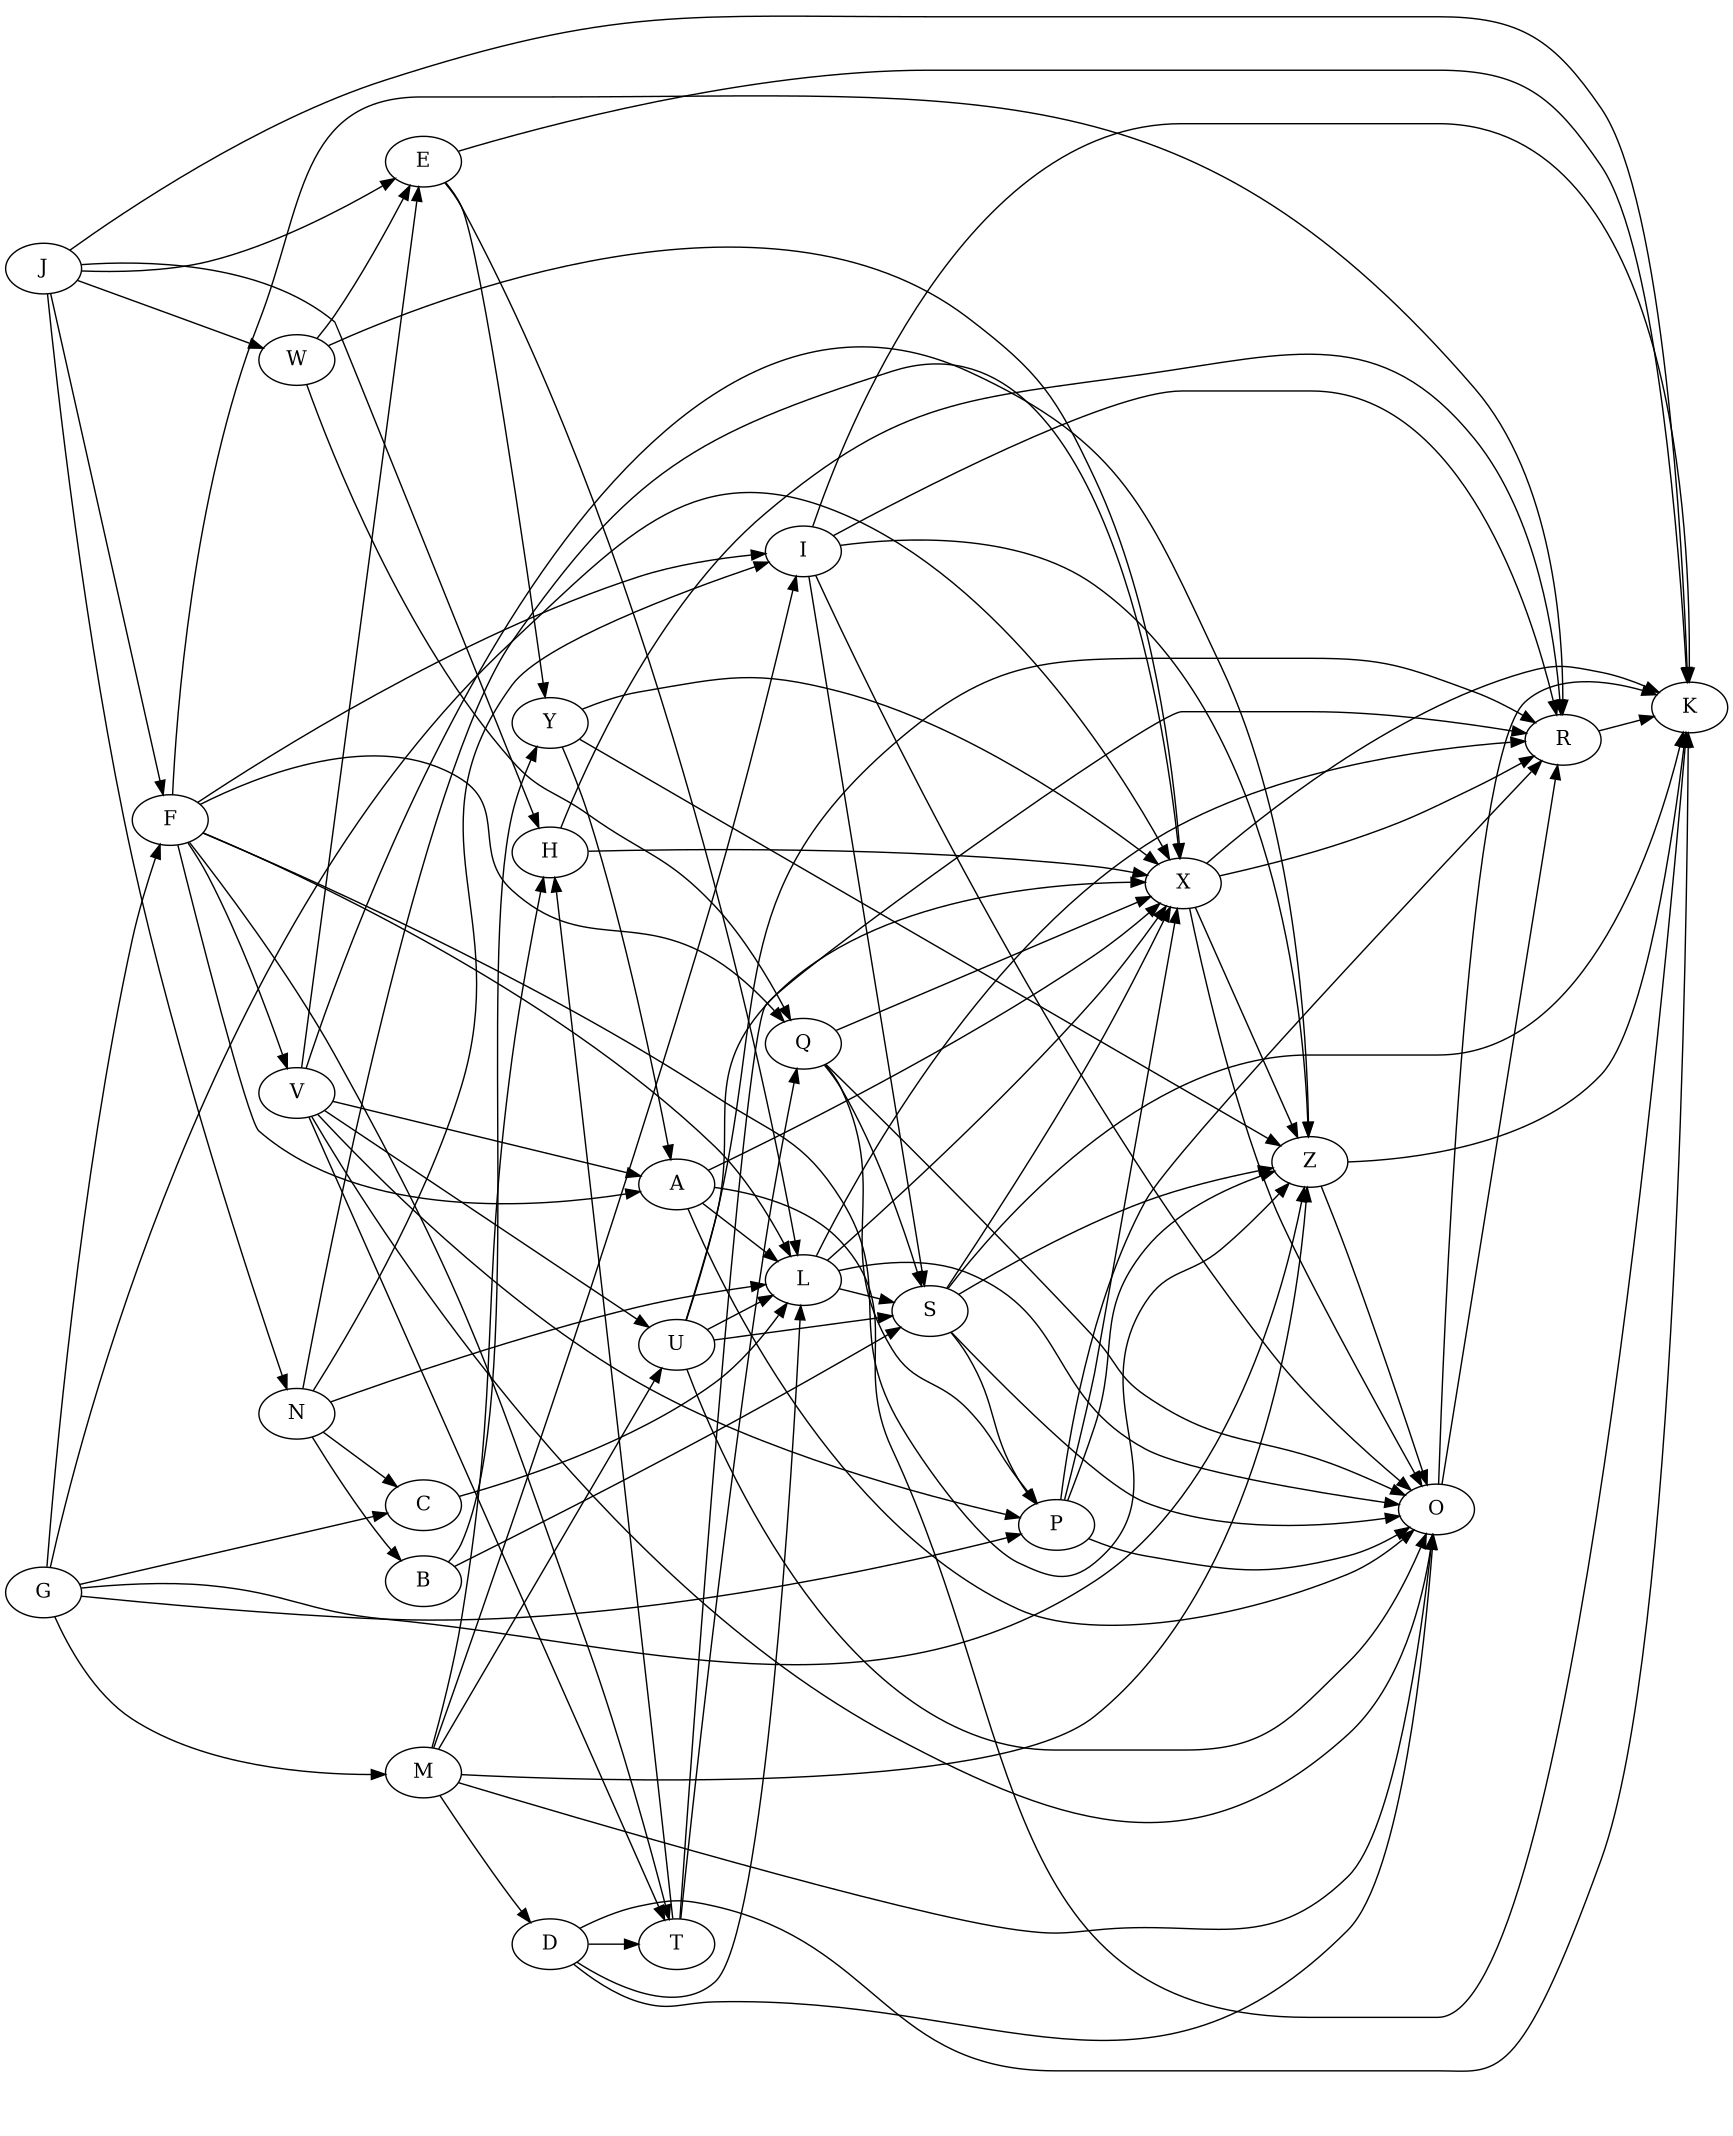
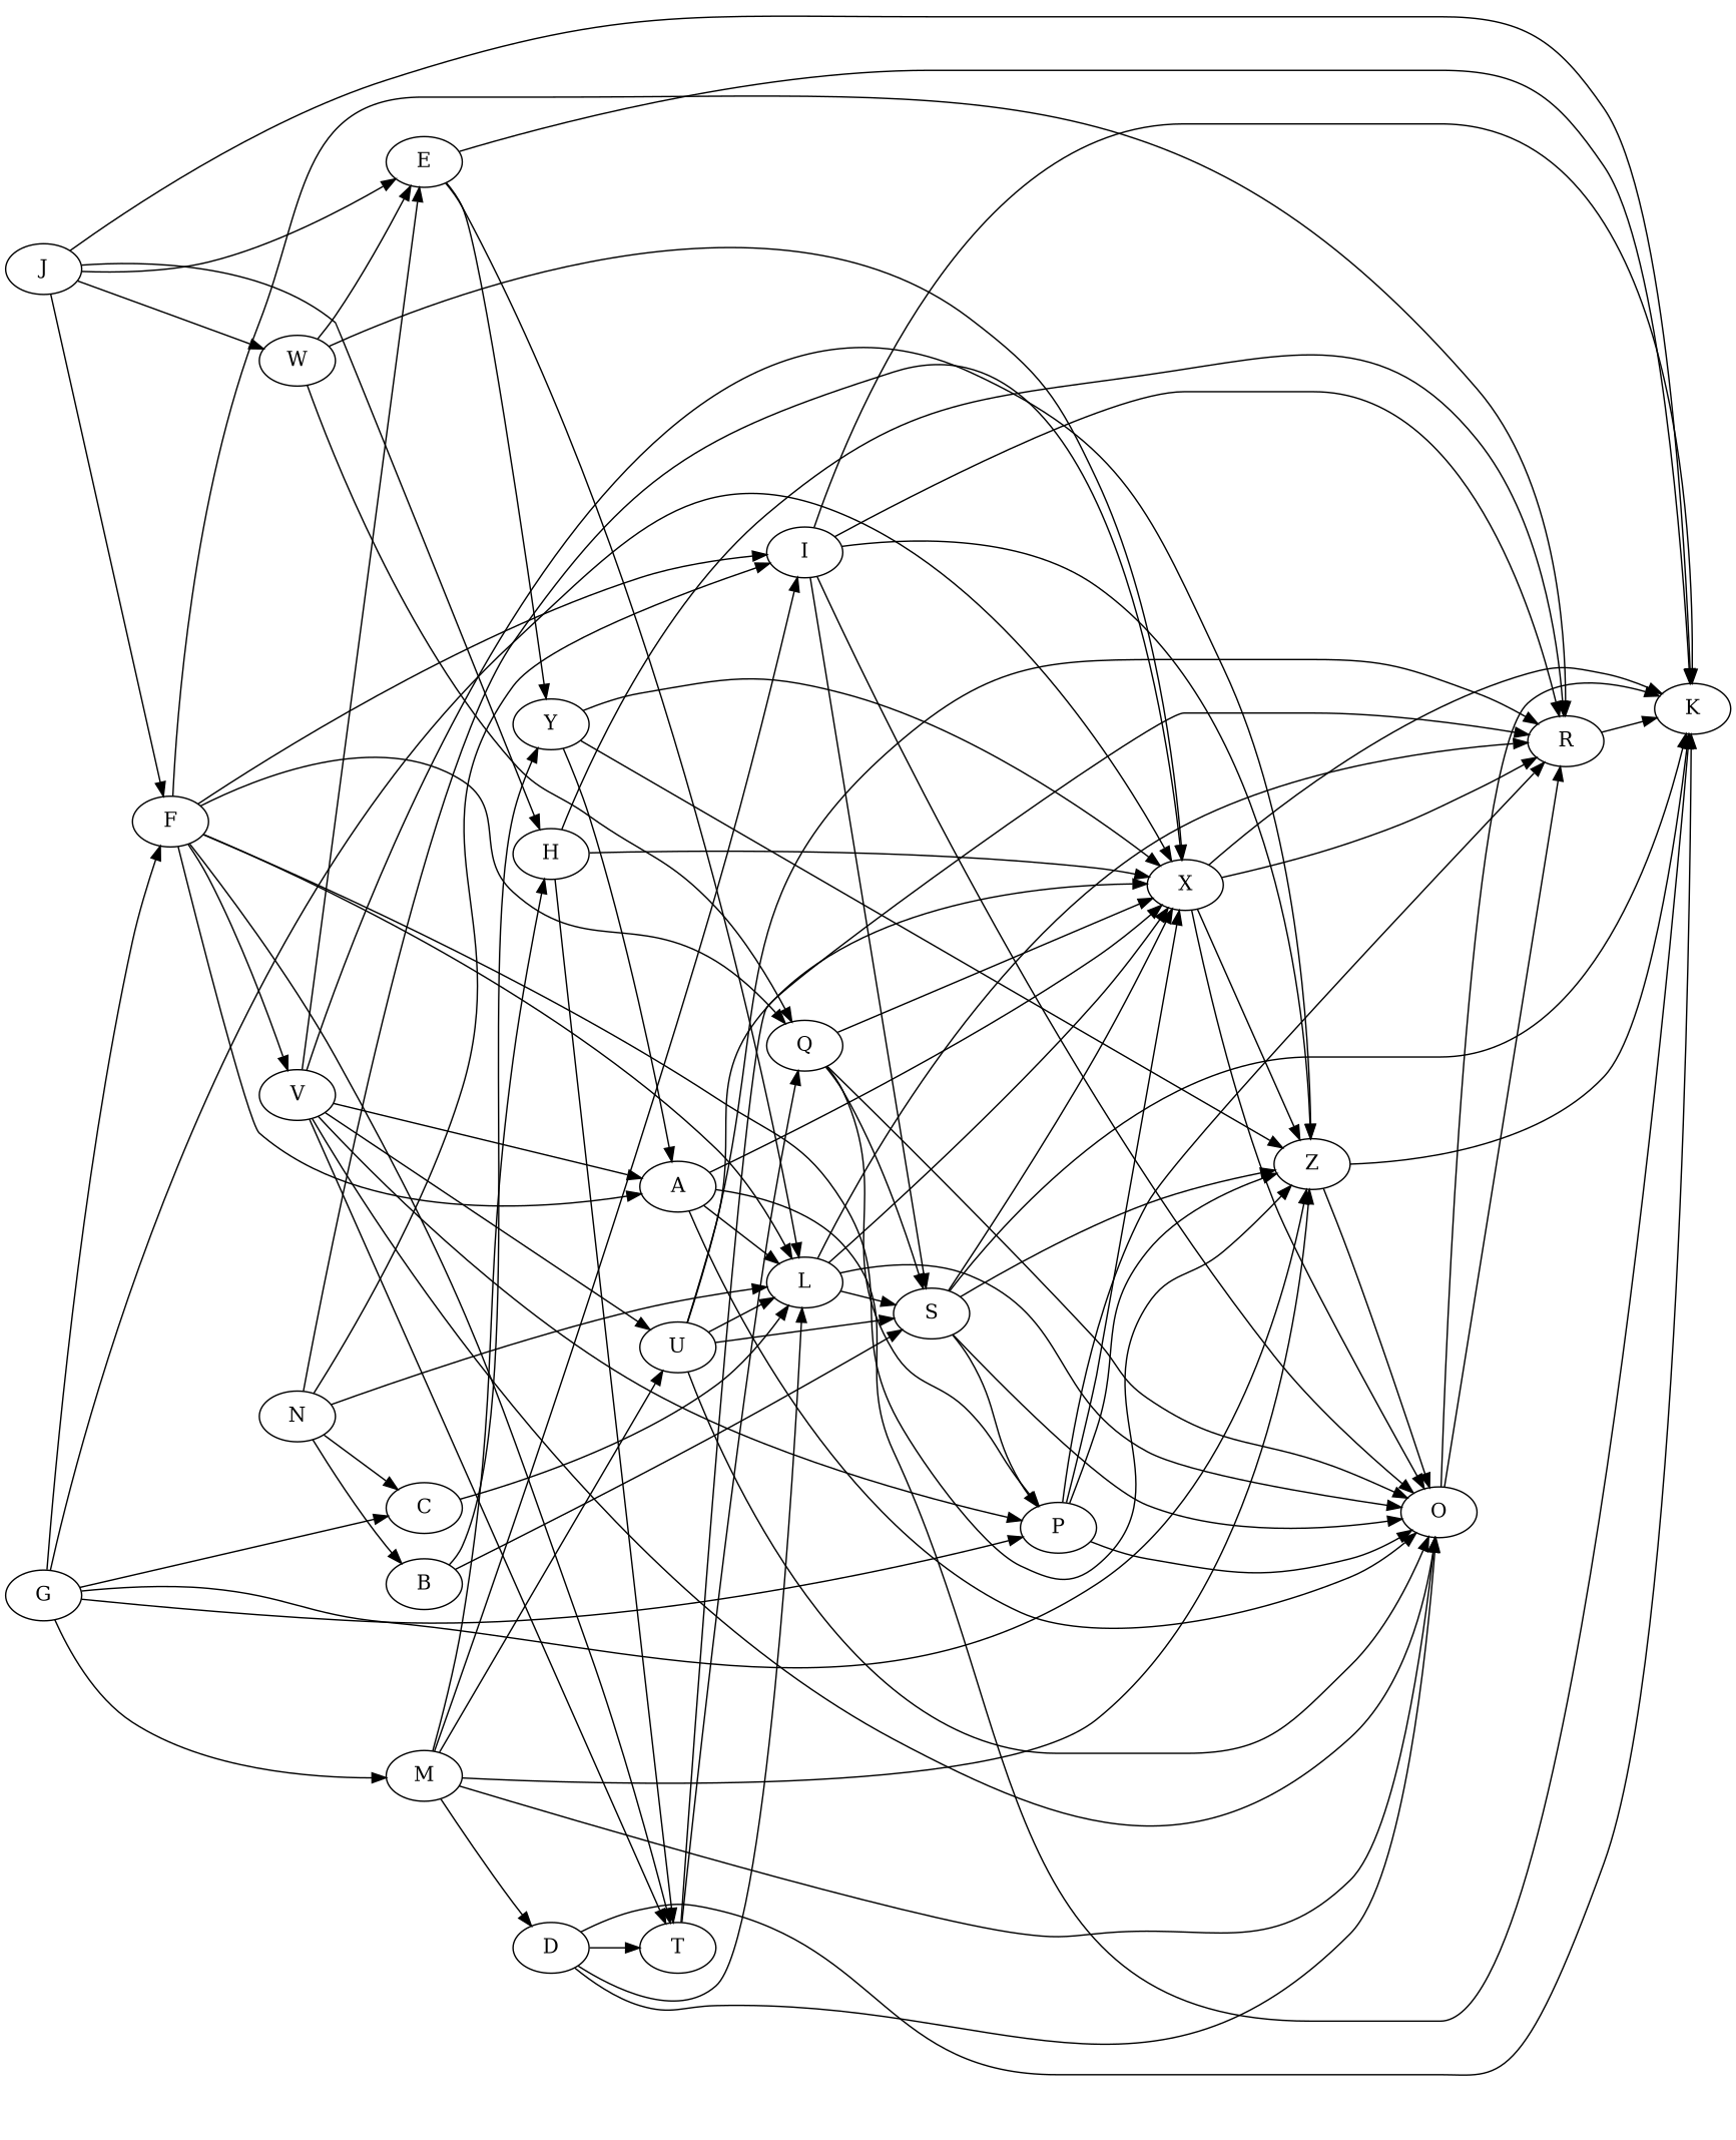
  digraph {
    ordering=out
    rankdir=LR
    J
    H
    W
    K
    E
    F
    N
    X
    R
    T
    Q
    L
    Y
    I
    Z
    V
    A
    C
    B
    O
    S
    P
    U
    G
    M
    D
    J -> H
    J -> W
    J -> K
    J -> E
    J -> F
-   J -> N
    H -> X
    H -> R
-   T -> H
+   H -> T
    W -> E
    W -> X
    W -> Q
    E -> K
    E -> L
    E -> Y
    F -> R
    F -> T
    F -> Q
    F -> L
    F -> I
    F -> Z
    F -> V
    F -> A
    N -> X
    N -> L
    N -> I
    N -> C
    N -> B
    X -> K
    X -> R
    X -> Z
    X -> O
    R -> K
    T -> R
    T -> Q
    Q -> X
    Q -> O
    Q -> S
    Q -> P
    L -> X
    L -> R
    L -> O
    L -> S
    Y -> X
    Y -> Z
    Y -> A
    I -> K
    I -> R
    I -> Z
    I -> O
    I -> S
    Z -> K
    Z -> O
    V -> E
    V -> T
    V -> Z
    V -> A
    V -> O
    V -> P
    V -> U
    A -> K
    A -> X
    A -> L
    A -> O
    C -> L
    B -> Y
    B -> S
    O -> K
    O -> R
    S -> K
    S -> X
    S -> Z
    S -> O
    S -> P
    P -> X
    P -> R
    P -> Z
    P -> O
    U -> X
    U -> R
    U -> L
    U -> O
    U -> S
    G -> F
    G -> X
    G -> Z
    G -> C
    G -> P
    G -> M
    M -> H
    M -> I
    M -> Z
    M -> O
    M -> U
    M -> D
    D -> K
    D -> T
    D -> L
    D -> O
  }
